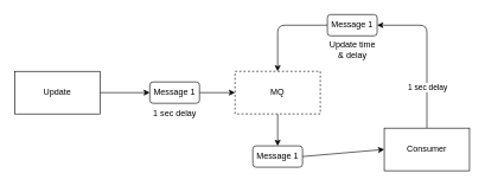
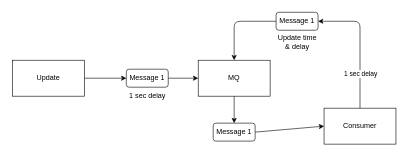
  <mxCell id="0" />
  <mxCell id="1" parent="0" />
  <mxCell id="2" value="" style="edgeStyle=none;html=1;entryX=0;entryY=0.5;entryDx=0;entryDy=0;" parent="1" source="3" target="7" edge="1"><mxGeometry relative="1" as="geometry" /></mxCell>
  <mxCell id="3" value="Update" style="rounded=0;whiteSpace=wrap;html=1;" parent="1" vertex="1"><mxGeometry x="20" y="100" width="120" height="60" as="geometry" /></mxCell>
  <mxCell id="4" style="edgeStyle=none;html=1;exitX=0.5;exitY=1;exitDx=0;exitDy=0;entryX=0.5;entryY=0;entryDx=0;entryDy=0;" parent="1" source="5" target="9" edge="1"><mxGeometry relative="1" as="geometry" /></mxCell>
- <mxCell id="5" value="MQ" style="rounded=0;whiteSpace=wrap;html=1;dashed=1;" parent="1" vertex="1"><mxGeometry x="330" y="100" width="120" height="60" as="geometry" /></mxCell>
+ <mxCell id="5" value="MQ" style="rounded=0;whiteSpace=wrap;html=1;" parent="1" vertex="1"><mxGeometry x="330" y="100" width="120" height="60" as="geometry" /></mxCell>
  <mxCell id="6" style="edgeStyle=none;html=1;exitX=1;exitY=0.5;exitDx=0;exitDy=0;entryX=0;entryY=0.5;entryDx=0;entryDy=0;" parent="1" source="7" target="5" edge="1"><mxGeometry relative="1" as="geometry" /></mxCell>
  <mxCell id="7" value="Message 1" style="rounded=1;whiteSpace=wrap;html=1;" parent="1" vertex="1"><mxGeometry x="210" y="115" width="70" height="30" as="geometry" /></mxCell>
  <mxCell id="8" style="edgeStyle=none;html=1;exitX=1;exitY=0.5;exitDx=0;exitDy=0;entryX=0;entryY=0.5;entryDx=0;entryDy=0;" parent="1" source="9" target="12" edge="1"><mxGeometry relative="1" as="geometry" /></mxCell>
  <mxCell id="9" value="Message 1" style="rounded=1;whiteSpace=wrap;html=1;" parent="1" vertex="1"><mxGeometry x="355" y="205" width="70" height="30" as="geometry" /></mxCell>
  <mxCell id="10" style="edgeStyle=none;html=1;exitX=0.5;exitY=0;exitDx=0;exitDy=0;entryX=1;entryY=0.5;entryDx=0;entryDy=0;" parent="1" source="12" target="15" edge="1"><mxGeometry relative="1" as="geometry"><mxPoint x="560" y="130" as="targetPoint" /><Array as="points"><mxPoint x="600" y="130" /><mxPoint x="600" y="35" /></Array></mxGeometry></mxCell>
  <mxCell id="11" value="1 sec delay" style="edgeLabel;html=1;align=center;verticalAlign=middle;resizable=0;points=[];" parent="10" vertex="1" connectable="0"><mxGeometry x="-0.591" y="-3" relative="1" as="geometry"><mxPoint x="-3" y="-14" as="offset" /></mxGeometry></mxCell>
  <mxCell id="12" value="Consumer" style="rounded=0;whiteSpace=wrap;html=1;" parent="1" vertex="1"><mxGeometry x="540" y="180" width="120" height="60" as="geometry" /></mxCell>
  <mxCell id="13" value="Update time&lt;br&gt;&amp;amp; delay" style="text;html=1;align=center;verticalAlign=middle;resizable=0;points=[];autosize=1;strokeColor=none;fillColor=none;" parent="1" vertex="1"><mxGeometry x="450" y="50" width="90" height="40" as="geometry" /></mxCell>
  <mxCell id="14" value="" style="edgeStyle=none;html=1;exitX=0;exitY=0.5;exitDx=0;exitDy=0;" parent="1" source="15" target="5" edge="1"><mxGeometry relative="1" as="geometry"><Array as="points"><mxPoint x="390" y="35" /></Array></mxGeometry></mxCell>
  <mxCell id="15" value="Message 1" style="rounded=1;whiteSpace=wrap;html=1;" parent="1" vertex="1"><mxGeometry x="460" y="20" width="70" height="30" as="geometry" /></mxCell>
  <mxCell id="16" value="1 sec delay" style="text;html=1;align=center;verticalAlign=middle;resizable=0;points=[];autosize=1;strokeColor=none;fillColor=none;" parent="1" vertex="1"><mxGeometry x="205" y="145" width="80" height="30" as="geometry" /></mxCell>
